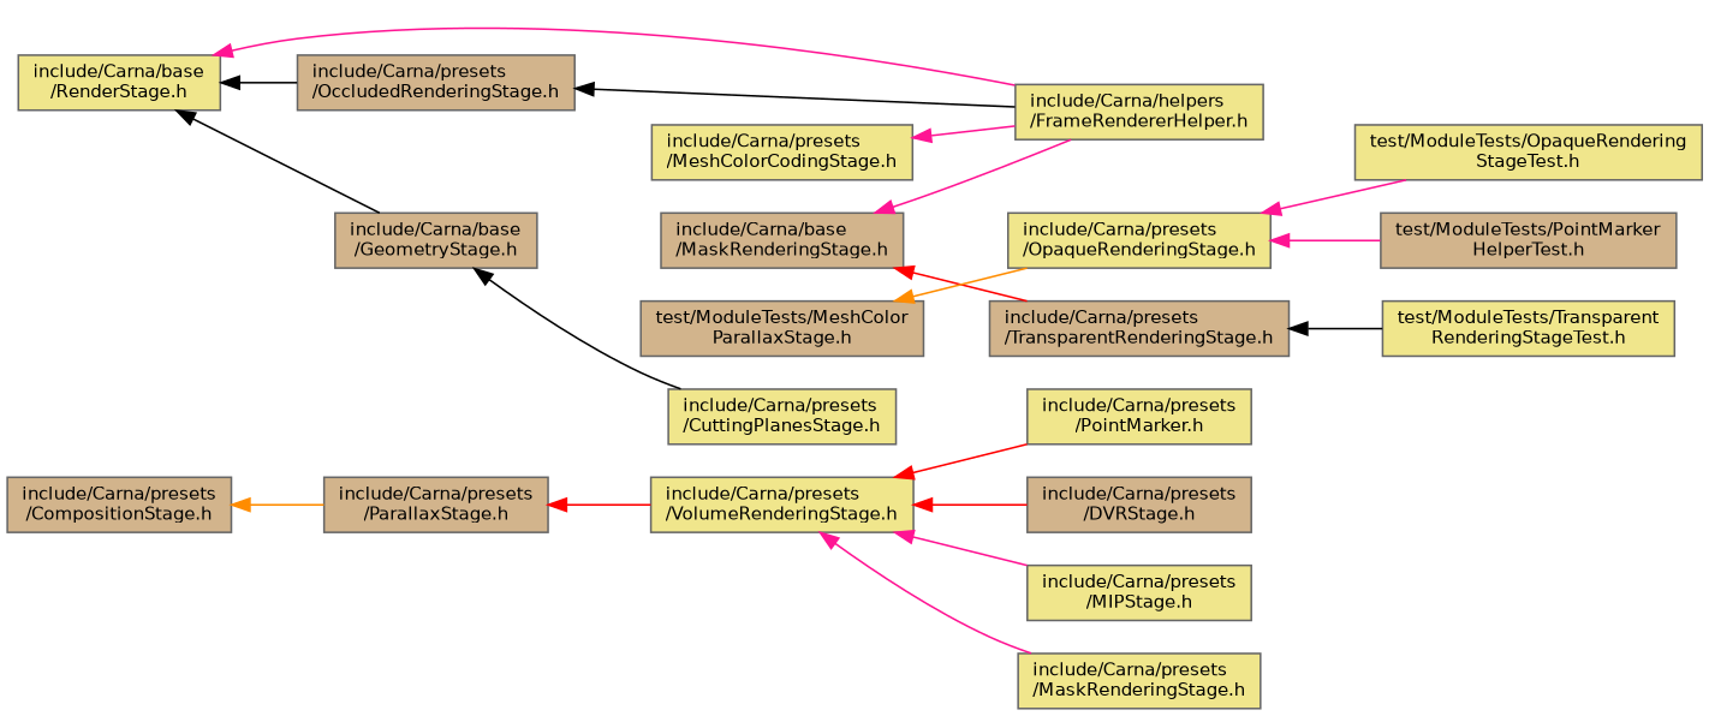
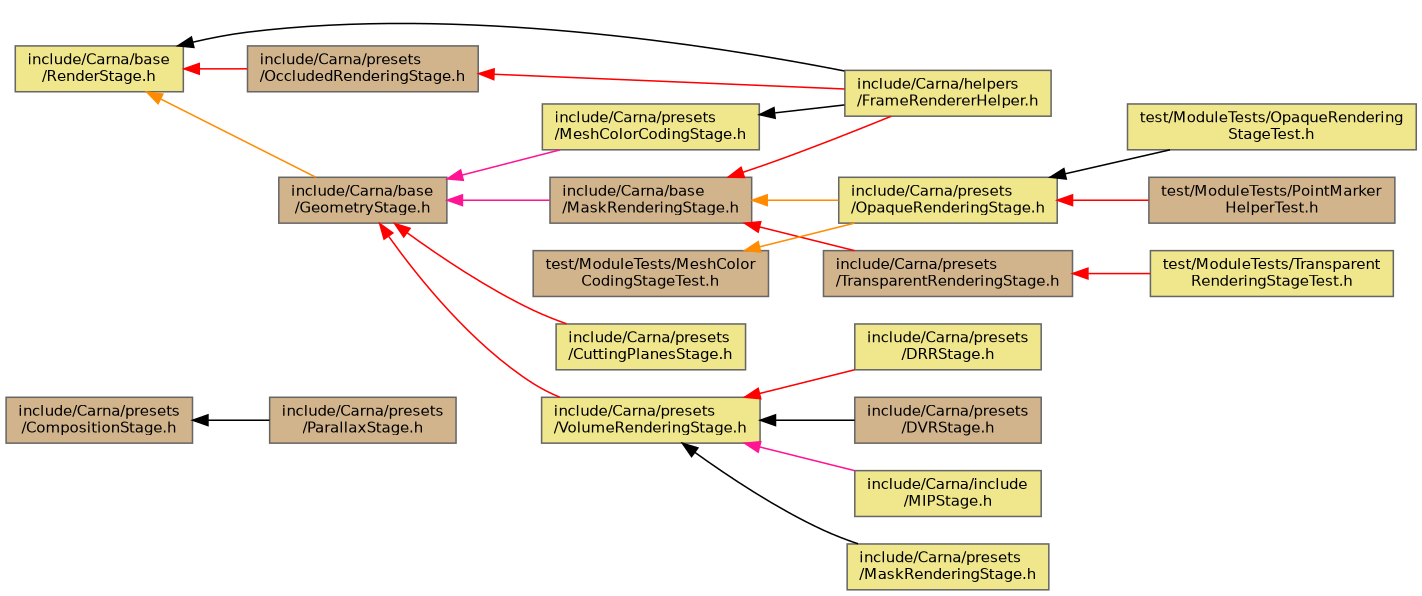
  digraph {
    rankdir=LR
    node [color=grey40 fillcolor=khaki fontname=Helvetica fontsize=10 shape=box style=filled]
    edge [color=deeppink dir=back fontname=Helvetica fontsize=10 labelfontname=Helvetica labelfontsize=10 style=solid]
    n1 [color=gray40 fontcolor=black height=0.2 label="include/Carna/base\l/RenderStage.h" width=0.4]
    n2 [fillcolor=tan height=0.2 label="include/Carna/base\l/GeometryStage.h" width=0.4]
    n3 [height=0.2 label="include/Carna/helpers\l/FrameRendererHelper.h" width=0.4]
    n4 [fillcolor=tan height=0.2 label="include/Carna/presets\l/OccludedRenderingStage.h" width=0.4]
    n5 [fillcolor=tan height=0.2 label="include/Carna/base\l/MaskRenderingStage.h" width=0.4]
    n6 [height=0.2 label="include/Carna/presets\l/CuttingPlanesStage.h" width=0.4]
    n7 [height=0.2 label="include/Carna/presets\l/MeshColorCodingStage.h" width=0.4]
    n8 [height=0.2 label="include/Carna/presets\l/VolumeRenderingStage.h" width=0.4]
    n9 [fillcolor=tan height=0.2 label="include/Carna/presets\l/CompositionStage.h" width=0.4]
    n10 [fillcolor=tan height=0.2 label="include/Carna/presets\l/ParallaxStage.h" width=0.4]
    n11 [height=0.2 label="include/Carna/presets\l/OpaqueRenderingStage.h" width=0.4]
    n12 [fillcolor=tan height=0.2 label="include/Carna/presets\l/TransparentRenderingStage.h" width=0.4]
-   n13 [height=0.2 label="include/Carna/presets\l/PointMarker.h" width=0.4]
+   n13 [height=0.2 label="include/Carna/presets\l/DRRStage.h" width=0.4]
    n14 [fillcolor=tan height=0.2 label="include/Carna/presets\l/DVRStage.h" width=0.4]
-   n15 [height=0.2 label="include/Carna/presets\l/MIPStage.h" width=0.4]
+   n15 [height=0.2 label="include/Carna/include\l/MIPStage.h" width=0.4]
    n16 [height=0.2 label="include/Carna/presets\l/MaskRenderingStage.h" width=0.4]
    n17 [height=0.2 label="test/ModuleTests/OpaqueRendering\lStageTest.h" width=0.4]
    n18 [fillcolor=tan height=0.2 label="test/ModuleTests/PointMarker\lHelperTest.h" width=0.4]
    n19 [height=0.2 label="test/ModuleTests/Transparent\lRenderingStageTest.h" width=0.4]
-   n20 [fillcolor=tan height=0.2 label="test/ModuleTests/MeshColor\lParallaxStage.h" width=0.4]
-   n1 -> n2 [color=black]
-   n1 -> n3
-   n1 -> n4 [color=black]
-   n2 -> n6 [color=black]
-   n10 -> n8 [color=red]
-   n4 -> n3 [color=black]
-   n5 -> n3
+   n20 [fillcolor=tan height=0.2 label="test/ModuleTests/MeshColor\lCodingStageTest.h" width=0.4]
+   n1 -> n2 [color=darkorange]
+   n1 -> n3 [color=black]
+   n1 -> n4 [color=red]
+   n2 -> n5
+   n2 -> n6 [color=red]
+   n2 -> n7
+   n2 -> n8 [color=red]
+   n4 -> n3 [color=red]
+   n5 -> n3 [color=red]
+   n5 -> n11 [color=darkorange]
    n5 -> n12 [color=red]
-   n7 -> n3
+   n7 -> n3 [color=black]
    n8 -> n13 [color=red]
-   n8 -> n14 [color=red]
+   n8 -> n14 [color=black]
    n8 -> n15
-   n8 -> n16
-   n9 -> n10 [color=darkorange]
-   n11 -> n17
-   n11 -> n18
-   n12 -> n19 [color=black]
+   n8 -> n16 [color=black]
+   n9 -> n10 [color=black]
+   n11 -> n17 [color=black]
+   n11 -> n18 [color=red]
+   n12 -> n19 [color=red]
    n20 -> n11 [color=darkorange]
  }
